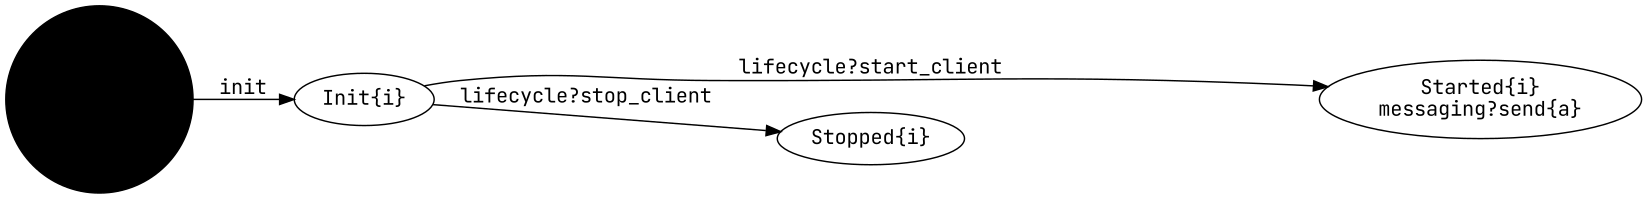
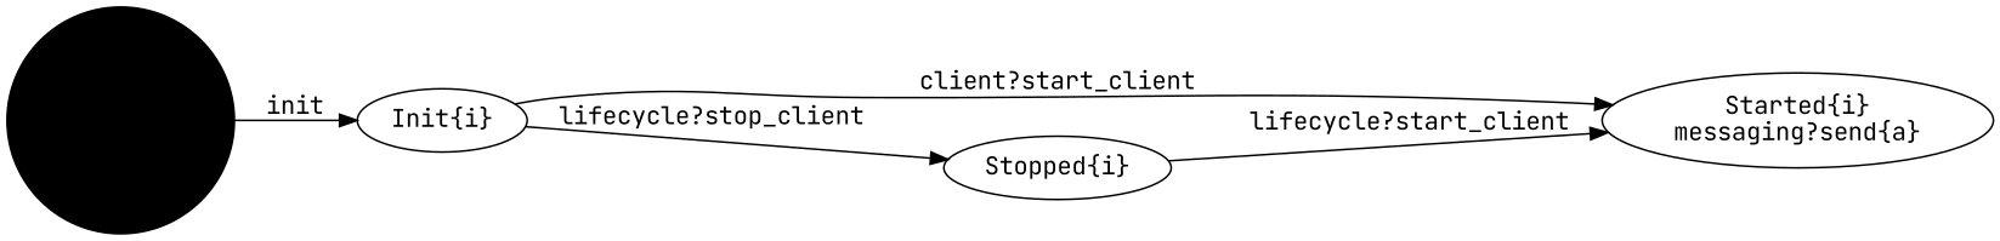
  digraph {
    fontname="JetBrains Mono"
    rankdir=LR
    node [fontname="JetBrains Mono" shape=ellipse]
    edge [fontname="JetBrains Mono"]
    INIT_STATE [color=black shape=circle style=filled]
    n2 [label="Init{i}"]
    n3 [label="Started{i}\nmessaging?send{a}"]
    n4 [label="Stopped{i}"]
    INIT_STATE -> n2 [label=init]
-   n2 -> n3 [label="lifecycle?start_client"]
+   n2 -> n3 [label="client?start_client"]
    n2 -> n4 [label="lifecycle?stop_client"]
+   n4 -> n3 [label="lifecycle?start_client"]
  }
